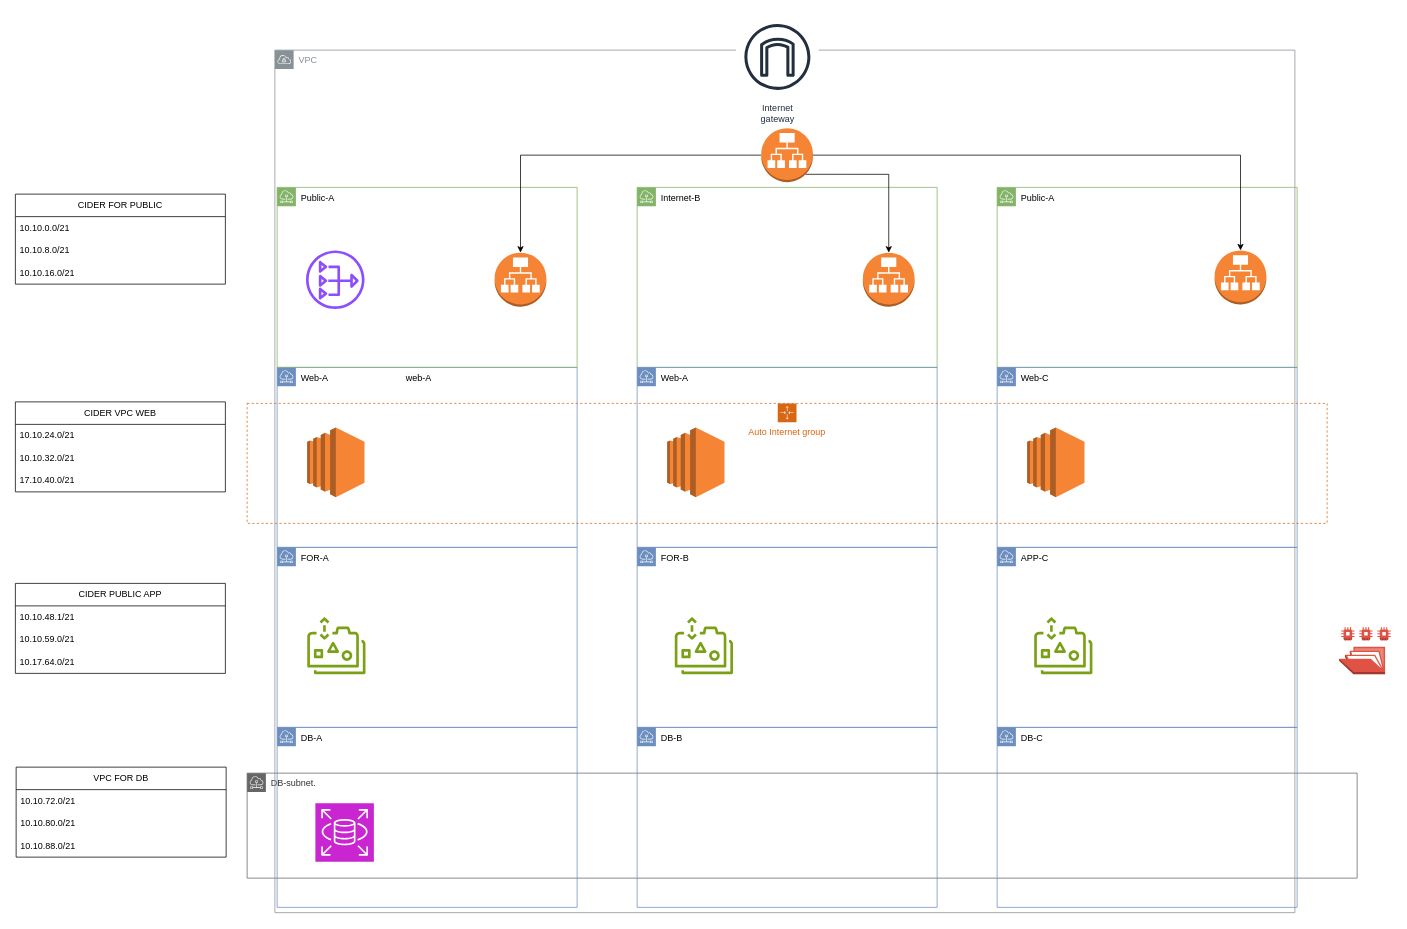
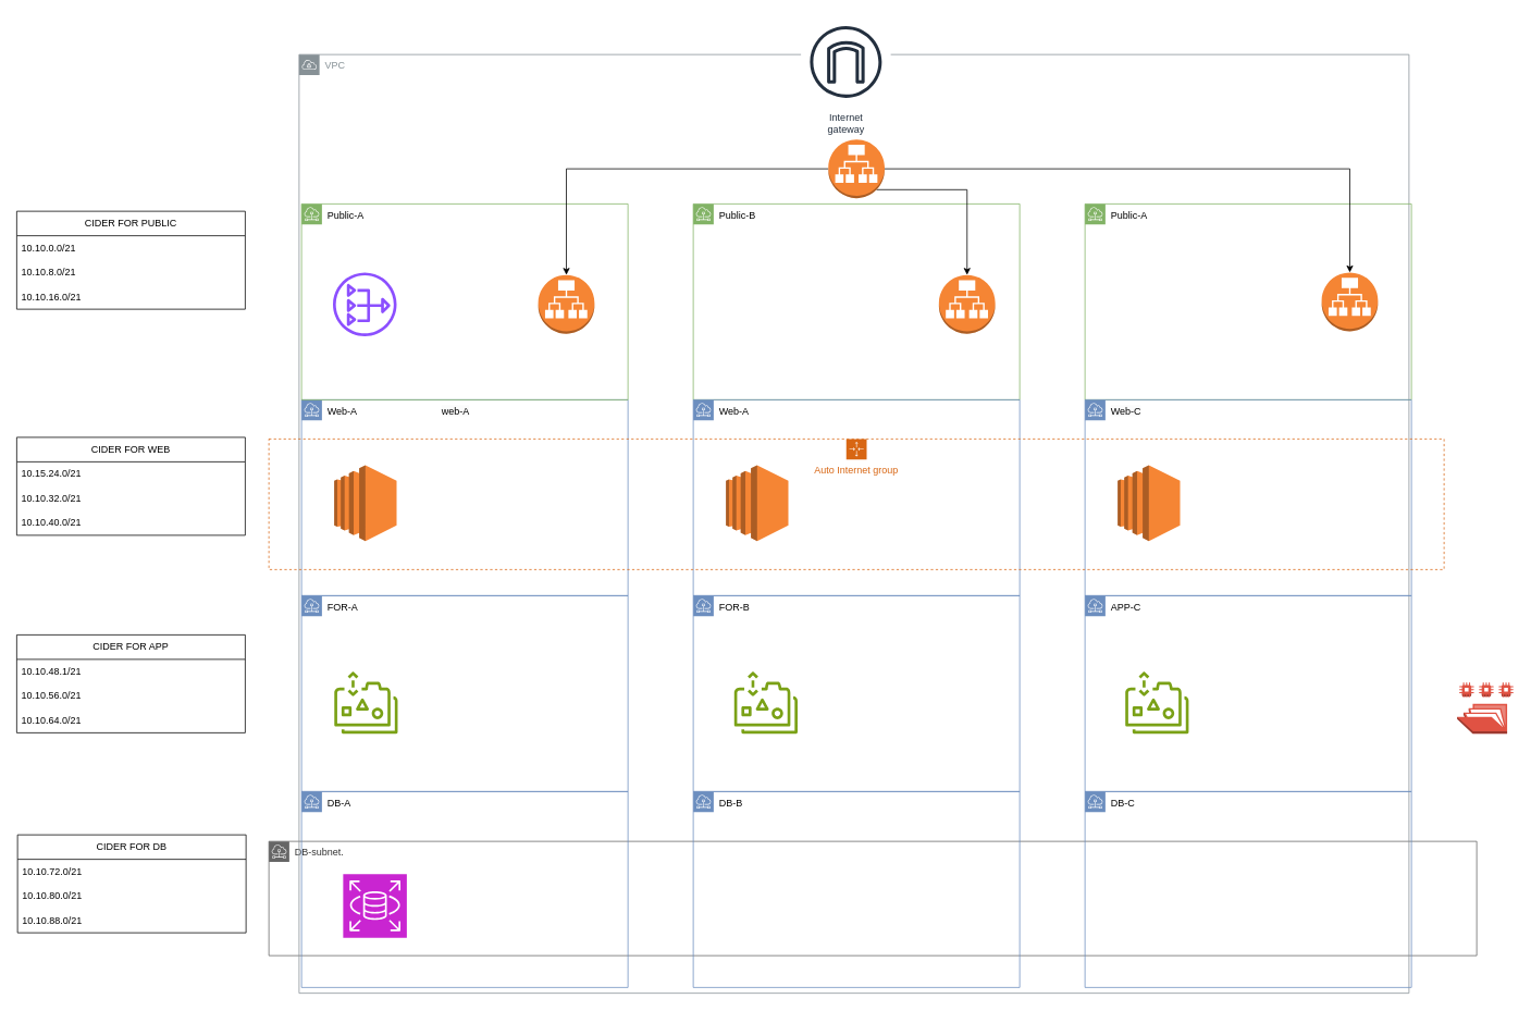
  <mxCell id="0" />
  <mxCell id="1" parent="0" />
  <mxCell id="2" value="DB-subnet." style="sketch=0;outlineConnect=0;html=1;whiteSpace=wrap;fontSize=12;fontStyle=0;shape=mxgraph.aws4.group;grIcon=mxgraph.aws4.group_subnet;strokeColor=#666666;fillColor=none;verticalAlign=top;align=left;spacingLeft=30;fontColor=#333333;dashed=0;" vertex="1" parent="1"><mxGeometry x="329" y="1030" width="1480" height="140" as="geometry" /></mxCell>
  <mxCell id="3" value="VPC" style="sketch=0;outlineConnect=0;gradientColor=none;html=1;whiteSpace=wrap;fontSize=12;fontStyle=0;shape=mxgraph.aws4.group;grIcon=mxgraph.aws4.group_vpc;strokeColor=#879196;fillColor=none;verticalAlign=top;align=left;spacingLeft=30;fontColor=#879196;dashed=0;" parent="1" vertex="1"><mxGeometry x="366" y="66" width="1360" height="1150" as="geometry" /></mxCell>
  <mxCell id="4" value="&lt;span style=&quot;color: rgb(0, 0, 0); text-align: center; text-wrap: nowrap;&quot;&gt;Web-A&lt;/span&gt;" style="sketch=0;outlineConnect=0;html=1;whiteSpace=wrap;fontSize=12;fontStyle=0;shape=mxgraph.aws4.group;grIcon=mxgraph.aws4.group_subnet;strokeColor=#6c8ebf;fillColor=none;verticalAlign=top;align=left;spacingLeft=30;dashed=0;" parent="1" vertex="1"><mxGeometry x="369" y="489" width="400" height="240" as="geometry" /></mxCell>
  <mxCell id="5" value="FOR-A" style="sketch=0;outlineConnect=0;html=1;whiteSpace=wrap;fontSize=12;fontStyle=0;shape=mxgraph.aws4.group;grIcon=mxgraph.aws4.group_subnet;strokeColor=#6c8ebf;fillColor=none;verticalAlign=top;align=left;spacingLeft=30;dashed=0;" parent="1" vertex="1"><mxGeometry x="369" y="729" width="400" height="240" as="geometry" /></mxCell>
  <mxCell id="6" value="&lt;span style=&quot;color: rgb(0, 0, 0); text-align: center; text-wrap: nowrap;&quot;&gt;Public-A&lt;/span&gt;" style="sketch=0;outlineConnect=0;html=1;whiteSpace=wrap;fontSize=12;fontStyle=0;shape=mxgraph.aws4.group;grIcon=mxgraph.aws4.group_subnet;strokeColor=#82b366;fillColor=none;verticalAlign=top;align=left;spacingLeft=30;dashed=0;" parent="1" vertex="1"><mxGeometry x="369" y="249" width="400" height="240" as="geometry" /></mxCell>
- <mxCell id="7" value="&lt;span style=&quot;color: rgb(0, 0, 0); text-align: center; text-wrap: nowrap;&quot;&gt;Internet-B&lt;/span&gt;" style="sketch=0;outlineConnect=0;html=1;whiteSpace=wrap;fontSize=12;fontStyle=0;shape=mxgraph.aws4.group;grIcon=mxgraph.aws4.group_subnet;strokeColor=#82b366;fillColor=none;verticalAlign=top;align=left;spacingLeft=30;dashed=0;" parent="1" vertex="1"><mxGeometry x="849" y="249" width="400" height="240" as="geometry" /></mxCell>
+ <mxCell id="7" value="&lt;span style=&quot;color: rgb(0, 0, 0); text-align: center; text-wrap: nowrap;&quot;&gt;Public-B&lt;/span&gt;" style="sketch=0;outlineConnect=0;html=1;whiteSpace=wrap;fontSize=12;fontStyle=0;shape=mxgraph.aws4.group;grIcon=mxgraph.aws4.group_subnet;strokeColor=#82b366;fillColor=none;verticalAlign=top;align=left;spacingLeft=30;dashed=0;" parent="1" vertex="1"><mxGeometry x="849" y="249" width="400" height="240" as="geometry" /></mxCell>
  <mxCell id="8" value="&lt;div&gt;&lt;span style=&quot;color: rgb(0, 0, 0); text-align: center; text-wrap: nowrap;&quot;&gt;Public-A&lt;/span&gt;&lt;br&gt;&lt;/div&gt;" style="sketch=0;outlineConnect=0;html=1;whiteSpace=wrap;fontSize=12;fontStyle=0;shape=mxgraph.aws4.group;grIcon=mxgraph.aws4.group_subnet;strokeColor=#82b366;fillColor=none;verticalAlign=top;align=left;spacingLeft=30;dashed=0;" parent="1" vertex="1"><mxGeometry x="1329" y="249" width="400" height="240" as="geometry" /></mxCell>
  <mxCell id="9" value="&lt;span style=&quot;color: rgb(0, 0, 0); text-align: center; text-wrap: nowrap;&quot;&gt;Web-A&lt;/span&gt;" style="sketch=0;outlineConnect=0;html=1;whiteSpace=wrap;fontSize=12;fontStyle=0;shape=mxgraph.aws4.group;grIcon=mxgraph.aws4.group_subnet;strokeColor=#6c8ebf;fillColor=none;verticalAlign=top;align=left;spacingLeft=30;dashed=0;" parent="1" vertex="1"><mxGeometry x="849" y="489" width="400" height="240" as="geometry" /></mxCell>
  <mxCell id="10" value="&lt;span style=&quot;color: rgb(0, 0, 0); font-family: Helvetica; font-size: 12px; font-style: normal; font-variant-ligatures: normal; font-variant-caps: normal; font-weight: 400; letter-spacing: normal; orphans: 2; text-align: center; text-indent: 0px; text-transform: none; widows: 2; word-spacing: 0px; -webkit-text-stroke-width: 0px; white-space: nowrap; background-color: rgb(251, 251, 251); text-decoration-thickness: initial; text-decoration-style: initial; text-decoration-color: initial; display: inline !important; float: none;&quot;&gt;Web-C&lt;/span&gt;" style="sketch=0;outlineConnect=0;html=1;whiteSpace=wrap;fontSize=12;fontStyle=0;shape=mxgraph.aws4.group;grIcon=mxgraph.aws4.group_subnet;strokeColor=#6c8ebf;fillColor=none;verticalAlign=top;align=left;spacingLeft=30;dashed=0;" parent="1" vertex="1"><mxGeometry x="1329" y="489" width="400" height="240" as="geometry" /></mxCell>
  <mxCell id="11" value="APP-C" style="sketch=0;outlineConnect=0;html=1;whiteSpace=wrap;fontSize=12;fontStyle=0;shape=mxgraph.aws4.group;grIcon=mxgraph.aws4.group_subnet;strokeColor=#6c8ebf;fillColor=none;verticalAlign=top;align=left;spacingLeft=30;dashed=0;" parent="1" vertex="1"><mxGeometry x="1329" y="729" width="400" height="240" as="geometry" /></mxCell>
  <mxCell id="12" value="FOR-B" style="sketch=0;outlineConnect=0;html=1;whiteSpace=wrap;fontSize=12;fontStyle=0;shape=mxgraph.aws4.group;grIcon=mxgraph.aws4.group_subnet;strokeColor=#6c8ebf;fillColor=none;verticalAlign=top;align=left;spacingLeft=30;dashed=0;" parent="1" vertex="1"><mxGeometry x="849" y="729" width="400" height="240" as="geometry" /></mxCell>
  <mxCell id="13" value="DB-A" style="sketch=0;outlineConnect=0;html=1;whiteSpace=wrap;fontSize=12;fontStyle=0;shape=mxgraph.aws4.group;grIcon=mxgraph.aws4.group_subnet;strokeColor=#6c8ebf;fillColor=none;verticalAlign=top;align=left;spacingLeft=30;dashed=0;" parent="1" vertex="1"><mxGeometry x="369" y="969" width="400" height="240" as="geometry" /></mxCell>
  <mxCell id="14" value="DB-B" style="sketch=0;outlineConnect=0;html=1;whiteSpace=wrap;fontSize=12;fontStyle=0;shape=mxgraph.aws4.group;grIcon=mxgraph.aws4.group_subnet;strokeColor=#6c8ebf;fillColor=none;verticalAlign=top;align=left;spacingLeft=30;dashed=0;" parent="1" vertex="1"><mxGeometry x="849" y="969" width="400" height="240" as="geometry" /></mxCell>
  <mxCell id="15" value="DB-C" style="sketch=0;outlineConnect=0;html=1;whiteSpace=wrap;fontSize=12;fontStyle=0;shape=mxgraph.aws4.group;grIcon=mxgraph.aws4.group_subnet;strokeColor=#6c8ebf;fillColor=none;verticalAlign=top;align=left;spacingLeft=30;dashed=0;" parent="1" vertex="1"><mxGeometry x="1329" y="969" width="400" height="240" as="geometry" /></mxCell>
  <mxCell id="16" value="Internet&#10;gateway" style="sketch=0;outlineConnect=0;fontColor=#232F3E;gradientColor=none;strokeColor=#232F3E;fillColor=#ffffff;dashed=0;verticalLabelPosition=bottom;verticalAlign=top;align=center;html=1;fontSize=12;fontStyle=0;aspect=fixed;shape=mxgraph.aws4.resourceIcon;resIcon=mxgraph.aws4.internet_gateway;" parent="1" vertex="1"><mxGeometry x="981" width="110" height="110" as="geometry" y="20" /></mxCell>
  <mxCell id="17" value="" style="sketch=0;outlineConnect=0;fontColor=#232F3E;gradientColor=none;fillColor=#8C4FFF;strokeColor=none;dashed=0;verticalLabelPosition=bottom;verticalAlign=top;align=center;html=1;fontSize=12;fontStyle=0;aspect=fixed;pointerEvents=1;shape=mxgraph.aws4.nat_gateway;" parent="1" vertex="1"><mxGeometry x="407.5" y="333" width="78" height="78" as="geometry" /></mxCell>
  <mxCell id="18" value="" style="outlineConnect=0;dashed=0;verticalLabelPosition=bottom;verticalAlign=top;align=center;html=1;shape=mxgraph.aws3.ec2;fillColor=#F58534;gradientColor=none;" parent="1" vertex="1"><mxGeometry x="409" y="569" width="76.5" height="93" as="geometry" /></mxCell>
  <mxCell id="19" value="" style="outlineConnect=0;dashed=0;verticalLabelPosition=bottom;verticalAlign=top;align=center;html=1;shape=mxgraph.aws3.ec2;fillColor=#F58534;gradientColor=none;" parent="1" vertex="1"><mxGeometry x="889" y="569" width="76.5" height="93" as="geometry" /></mxCell>
  <mxCell id="20" value="" style="outlineConnect=0;dashed=0;verticalLabelPosition=bottom;verticalAlign=top;align=center;html=1;shape=mxgraph.aws3.ec2;fillColor=#F58534;gradientColor=none;" parent="1" vertex="1"><mxGeometry x="1369" y="569" width="76.5" height="93" as="geometry" /></mxCell>
  <mxCell id="21" value="Auto Internet group" style="points=[[0,0],[0.25,0],[0.5,0],[0.75,0],[1,0],[1,0.25],[1,0.5],[1,0.75],[1,1],[0.75,1],[0.5,1],[0.25,1],[0,1],[0,0.75],[0,0.5],[0,0.25]];outlineConnect=0;gradientColor=none;html=1;whiteSpace=wrap;fontSize=12;fontStyle=0;container=1;pointerEvents=0;collapsible=0;recursiveResize=0;shape=mxgraph.aws4.groupCenter;grIcon=mxgraph.aws4.group_auto_scaling_group;grStroke=1;strokeColor=#D86613;fillColor=none;verticalAlign=top;align=center;fontColor=#D86613;dashed=1;spacingTop=25;" parent="1" vertex="1"><mxGeometry x="329" y="537" width="1440" height="160" as="geometry" /></mxCell>
  <mxCell id="22" value="" style="outlineConnect=0;dashed=0;verticalLabelPosition=bottom;verticalAlign=top;align=center;html=1;shape=mxgraph.aws3.application_load_balancer;fillColor=#F58534;gradientColor=none;" parent="1" vertex="1"><mxGeometry x="659" y="336" width="69" height="72" as="geometry" /></mxCell>
  <mxCell id="23" value="" style="outlineConnect=0;dashed=0;verticalLabelPosition=bottom;verticalAlign=top;align=center;html=1;shape=mxgraph.aws3.application_load_balancer;fillColor=#F58534;gradientColor=none;" parent="1" vertex="1"><mxGeometry x="1150" y="336" width="69" height="72" as="geometry" /></mxCell>
  <mxCell id="24" value="" style="outlineConnect=0;dashed=0;verticalLabelPosition=bottom;verticalAlign=top;align=center;html=1;shape=mxgraph.aws3.application_load_balancer;fillColor=#F58534;gradientColor=none;" parent="1" vertex="1"><mxGeometry x="1619" y="333" width="69" height="72" as="geometry" /></mxCell>
  <mxCell id="25" value="" style="sketch=0;points=[[0,0,0],[0.25,0,0],[0.5,0,0],[0.75,0,0],[1,0,0],[0,1,0],[0.25,1,0],[0.5,1,0],[0.75,1,0],[1,1,0],[0,0.25,0],[0,0.5,0],[0,0.75,0],[1,0.25,0],[1,0.5,0],[1,0.75,0]];outlineConnect=0;fontColor=#232F3E;fillColor=#C925D1;strokeColor=#ffffff;dashed=0;verticalLabelPosition=bottom;verticalAlign=top;align=center;html=1;fontSize=12;fontStyle=0;aspect=fixed;shape=mxgraph.aws4.resourceIcon;resIcon=mxgraph.aws4.rds;" parent="1" vertex="1"><mxGeometry x="420" y="1070" width="78" height="78" as="geometry" /></mxCell>
  <mxCell id="26" value="&lt;meta charset=&quot;utf-8&quot;&gt;&lt;span style=&quot;color: rgb(0, 0, 0); font-family: Helvetica; font-size: 12px; font-style: normal; font-variant-ligatures: normal; font-variant-caps: normal; font-weight: 400; letter-spacing: normal; orphans: 2; text-align: center; text-indent: 0px; text-transform: none; widows: 2; word-spacing: 0px; -webkit-text-stroke-width: 0px; white-space: nowrap; background-color: rgb(251, 251, 251); text-decoration-thickness: initial; text-decoration-style: initial; text-decoration-color: initial; display: inline !important; float: none;&quot;&gt;web-A&lt;/span&gt;" style="text;whiteSpace=wrap;html=1;" parent="1" vertex="1"><mxGeometry x="539" y="489" width="70" height="40" as="geometry" /></mxCell>
  <mxCell id="27" value="CIDER FOR PUBLIC" style="swimlane;fontStyle=0;childLayout=stackLayout;horizontal=1;startSize=30;horizontalStack=0;resizeParent=1;resizeParentMax=0;resizeLast=0;collapsible=1;marginBottom=0;whiteSpace=wrap;html=1;" parent="1" vertex="1"><mxGeometry x="20" y="258" width="280" height="120" as="geometry" /></mxCell>
  <mxCell id="28" value="10.10.0.0/21" style="text;strokeColor=none;fillColor=none;align=left;verticalAlign=middle;spacingLeft=4;spacingRight=4;overflow=hidden;points=[[0,0.5],[1,0.5]];portConstraint=eastwest;rotatable=0;whiteSpace=wrap;html=1;" parent="27" vertex="1"><mxGeometry y="30" width="280" height="30" as="geometry" /></mxCell>
  <mxCell id="29" value="10.10.8.0/21" style="text;strokeColor=none;fillColor=none;align=left;verticalAlign=middle;spacingLeft=4;spacingRight=4;overflow=hidden;points=[[0,0.5],[1,0.5]];portConstraint=eastwest;rotatable=0;whiteSpace=wrap;html=1;" parent="27" vertex="1"><mxGeometry y="60" width="280" height="30" as="geometry" /></mxCell>
  <mxCell id="30" value="10.10.16.0/21" style="text;strokeColor=none;fillColor=none;align=left;verticalAlign=middle;spacingLeft=4;spacingRight=4;overflow=hidden;points=[[0,0.5],[1,0.5]];portConstraint=eastwest;rotatable=0;whiteSpace=wrap;html=1;" parent="27" vertex="1"><mxGeometry y="90" width="280" height="30" as="geometry" /></mxCell>
- <mxCell id="31" value="CIDER VPC WEB" style="swimlane;fontStyle=0;childLayout=stackLayout;horizontal=1;startSize=30;horizontalStack=0;resizeParent=1;resizeParentMax=0;resizeLast=0;collapsible=1;marginBottom=0;whiteSpace=wrap;html=1;" parent="1" vertex="1"><mxGeometry x="20" y="535" width="280" height="120" as="geometry" /></mxCell>
- <mxCell id="32" value="10.10.24.0/21" style="text;strokeColor=none;fillColor=none;align=left;verticalAlign=middle;spacingLeft=4;spacingRight=4;overflow=hidden;points=[[0,0.5],[1,0.5]];portConstraint=eastwest;rotatable=0;whiteSpace=wrap;html=1;" parent="31" vertex="1"><mxGeometry y="30" width="280" height="30" as="geometry" /></mxCell>
+ <mxCell id="31" value="CIDER FOR WEB" style="swimlane;fontStyle=0;childLayout=stackLayout;horizontal=1;startSize=30;horizontalStack=0;resizeParent=1;resizeParentMax=0;resizeLast=0;collapsible=1;marginBottom=0;whiteSpace=wrap;html=1;" parent="1" vertex="1"><mxGeometry x="20" y="535" width="280" height="120" as="geometry" /></mxCell>
+ <mxCell id="32" value="10.15.24.0/21" style="text;strokeColor=none;fillColor=none;align=left;verticalAlign=middle;spacingLeft=4;spacingRight=4;overflow=hidden;points=[[0,0.5],[1,0.5]];portConstraint=eastwest;rotatable=0;whiteSpace=wrap;html=1;" parent="31" vertex="1"><mxGeometry y="30" width="280" height="30" as="geometry" /></mxCell>
  <mxCell id="33" value="10.10.32.0/21" style="text;strokeColor=none;fillColor=none;align=left;verticalAlign=middle;spacingLeft=4;spacingRight=4;overflow=hidden;points=[[0,0.5],[1,0.5]];portConstraint=eastwest;rotatable=0;whiteSpace=wrap;html=1;" parent="31" vertex="1"><mxGeometry y="60" width="280" height="30" as="geometry" /></mxCell>
- <mxCell id="34" value="17.10.40.0/21" style="text;strokeColor=none;fillColor=none;align=left;verticalAlign=middle;spacingLeft=4;spacingRight=4;overflow=hidden;points=[[0,0.5],[1,0.5]];portConstraint=eastwest;rotatable=0;whiteSpace=wrap;html=1;" parent="31" vertex="1"><mxGeometry y="90" width="280" height="30" as="geometry" /></mxCell>
- <mxCell id="35" value="CIDER PUBLIC APP" style="swimlane;fontStyle=0;childLayout=stackLayout;horizontal=1;startSize=30;horizontalStack=0;resizeParent=1;resizeParentMax=0;resizeLast=0;collapsible=1;marginBottom=0;whiteSpace=wrap;html=1;" parent="1" vertex="1"><mxGeometry x="20" y="777" width="280" height="120" as="geometry" /></mxCell>
+ <mxCell id="34" value="10.10.40.0/21" style="text;strokeColor=none;fillColor=none;align=left;verticalAlign=middle;spacingLeft=4;spacingRight=4;overflow=hidden;points=[[0,0.5],[1,0.5]];portConstraint=eastwest;rotatable=0;whiteSpace=wrap;html=1;" parent="31" vertex="1"><mxGeometry y="90" width="280" height="30" as="geometry" /></mxCell>
+ <mxCell id="35" value="CIDER FOR APP" style="swimlane;fontStyle=0;childLayout=stackLayout;horizontal=1;startSize=30;horizontalStack=0;resizeParent=1;resizeParentMax=0;resizeLast=0;collapsible=1;marginBottom=0;whiteSpace=wrap;html=1;" parent="1" vertex="1"><mxGeometry x="20" y="777" width="280" height="120" as="geometry" /></mxCell>
  <mxCell id="36" value="10.10.48.1/21" style="text;strokeColor=none;fillColor=none;align=left;verticalAlign=middle;spacingLeft=4;spacingRight=4;overflow=hidden;points=[[0,0.5],[1,0.5]];portConstraint=eastwest;rotatable=0;whiteSpace=wrap;html=1;" parent="35" vertex="1"><mxGeometry y="30" width="280" height="30" as="geometry" /></mxCell>
- <mxCell id="37" value="10.10.59.0/21" style="text;strokeColor=none;fillColor=none;align=left;verticalAlign=middle;spacingLeft=4;spacingRight=4;overflow=hidden;points=[[0,0.5],[1,0.5]];portConstraint=eastwest;rotatable=0;whiteSpace=wrap;html=1;" parent="35" vertex="1"><mxGeometry y="60" width="280" height="30" as="geometry" /></mxCell>
- <mxCell id="38" value="10.17.64.0/21" style="text;strokeColor=none;fillColor=none;align=left;verticalAlign=middle;spacingLeft=4;spacingRight=4;overflow=hidden;points=[[0,0.5],[1,0.5]];portConstraint=eastwest;rotatable=0;whiteSpace=wrap;html=1;" parent="35" vertex="1"><mxGeometry y="90" width="280" height="30" as="geometry" /></mxCell>
- <mxCell id="39" value="VPC FOR DB" style="swimlane;fontStyle=0;childLayout=stackLayout;horizontal=1;startSize=30;horizontalStack=0;resizeParent=1;resizeParentMax=0;resizeLast=0;collapsible=1;marginBottom=0;whiteSpace=wrap;html=1;" parent="1" vertex="1"><mxGeometry x="21" y="1022" width="280" height="120" as="geometry" /></mxCell>
+ <mxCell id="37" value="10.10.56.0/21" style="text;strokeColor=none;fillColor=none;align=left;verticalAlign=middle;spacingLeft=4;spacingRight=4;overflow=hidden;points=[[0,0.5],[1,0.5]];portConstraint=eastwest;rotatable=0;whiteSpace=wrap;html=1;" parent="35" vertex="1"><mxGeometry y="60" width="280" height="30" as="geometry" /></mxCell>
+ <mxCell id="38" value="10.10.64.0/21" style="text;strokeColor=none;fillColor=none;align=left;verticalAlign=middle;spacingLeft=4;spacingRight=4;overflow=hidden;points=[[0,0.5],[1,0.5]];portConstraint=eastwest;rotatable=0;whiteSpace=wrap;html=1;" parent="35" vertex="1"><mxGeometry y="90" width="280" height="30" as="geometry" /></mxCell>
+ <mxCell id="39" value="CIDER FOR DB" style="swimlane;fontStyle=0;childLayout=stackLayout;horizontal=1;startSize=30;horizontalStack=0;resizeParent=1;resizeParentMax=0;resizeLast=0;collapsible=1;marginBottom=0;whiteSpace=wrap;html=1;" parent="1" vertex="1"><mxGeometry x="21" y="1022" width="280" height="120" as="geometry" /></mxCell>
  <mxCell id="40" value="10.10.72.0/21" style="text;strokeColor=none;fillColor=none;align=left;verticalAlign=middle;spacingLeft=4;spacingRight=4;overflow=hidden;points=[[0,0.5],[1,0.5]];portConstraint=eastwest;rotatable=0;whiteSpace=wrap;html=1;" parent="39" vertex="1"><mxGeometry y="30" width="280" height="30" as="geometry" /></mxCell>
  <mxCell id="41" value="10.10.80.0/21" style="text;strokeColor=none;fillColor=none;align=left;verticalAlign=middle;spacingLeft=4;spacingRight=4;overflow=hidden;points=[[0,0.5],[1,0.5]];portConstraint=eastwest;rotatable=0;whiteSpace=wrap;html=1;" parent="39" vertex="1"><mxGeometry y="60" width="280" height="30" as="geometry" /></mxCell>
  <mxCell id="42" value="10.10.88.0/21" style="text;strokeColor=none;fillColor=none;align=left;verticalAlign=middle;spacingLeft=4;spacingRight=4;overflow=hidden;points=[[0,0.5],[1,0.5]];portConstraint=eastwest;rotatable=0;whiteSpace=wrap;html=1;" parent="39" vertex="1"><mxGeometry y="90" width="280" height="30" as="geometry" /></mxCell>
  <mxCell id="43" style="edgeStyle=orthogonalEdgeStyle;rounded=0;orthogonalLoop=1;jettySize=auto;html=1;exitX=0;exitY=0.5;exitDx=0;exitDy=0;exitPerimeter=0;" edge="1" parent="1" source="46" target="22"><mxGeometry relative="1" as="geometry" /></mxCell>
  <mxCell id="44" style="edgeStyle=orthogonalEdgeStyle;rounded=0;orthogonalLoop=1;jettySize=auto;html=1;exitX=1;exitY=0.5;exitDx=0;exitDy=0;exitPerimeter=0;" edge="1" parent="1" source="46" target="24"><mxGeometry relative="1" as="geometry" /></mxCell>
  <mxCell id="45" style="edgeStyle=orthogonalEdgeStyle;rounded=0;orthogonalLoop=1;jettySize=auto;html=1;exitX=0.855;exitY=0.855;exitDx=0;exitDy=0;exitPerimeter=0;" edge="1" parent="1" source="46" target="23"><mxGeometry relative="1" as="geometry" /></mxCell>
  <mxCell id="46" value="" style="outlineConnect=0;dashed=0;verticalLabelPosition=bottom;verticalAlign=top;align=center;html=1;shape=mxgraph.aws3.application_load_balancer;fillColor=#F58534;gradientColor=none;" vertex="1" parent="1"><mxGeometry x="1014.5" y="170" width="69" height="72" as="geometry" /></mxCell>
  <mxCell id="47" value="" style="sketch=0;outlineConnect=0;fontColor=#232F3E;gradientColor=none;fillColor=#7AA116;strokeColor=none;dashed=0;verticalLabelPosition=bottom;verticalAlign=top;align=center;html=1;fontSize=12;fontStyle=0;aspect=fixed;pointerEvents=1;shape=mxgraph.aws4.elastic_file_system_infrequent_access;" vertex="1" parent="1"><mxGeometry x="899" y="822" width="78" height="76" as="geometry" /></mxCell>
  <mxCell id="48" value="" style="sketch=0;outlineConnect=0;fontColor=#232F3E;gradientColor=none;fillColor=#7AA116;strokeColor=none;dashed=0;verticalLabelPosition=bottom;verticalAlign=top;align=center;html=1;fontSize=12;fontStyle=0;aspect=fixed;pointerEvents=1;shape=mxgraph.aws4.elastic_file_system_infrequent_access;" vertex="1" parent="1"><mxGeometry x="409" y="822" width="78" height="76" as="geometry" /></mxCell>
  <mxCell id="49" value="" style="sketch=0;outlineConnect=0;fontColor=#232F3E;gradientColor=none;fillColor=#7AA116;strokeColor=none;dashed=0;verticalLabelPosition=bottom;verticalAlign=top;align=center;html=1;fontSize=12;fontStyle=0;aspect=fixed;pointerEvents=1;shape=mxgraph.aws4.elastic_file_system_infrequent_access;" vertex="1" parent="1"><mxGeometry x="1378.25" y="822" width="78" height="76" as="geometry" /></mxCell>
  <mxCell id="50" value="" style="outlineConnect=0;dashed=0;verticalLabelPosition=bottom;verticalAlign=top;align=center;html=1;shape=mxgraph.aws3.efs_share;fillColor=#E05243;gradientColor=none;" vertex="1" parent="1"><mxGeometry x="1785" y="835" width="69" height="63" as="geometry" /></mxCell>
